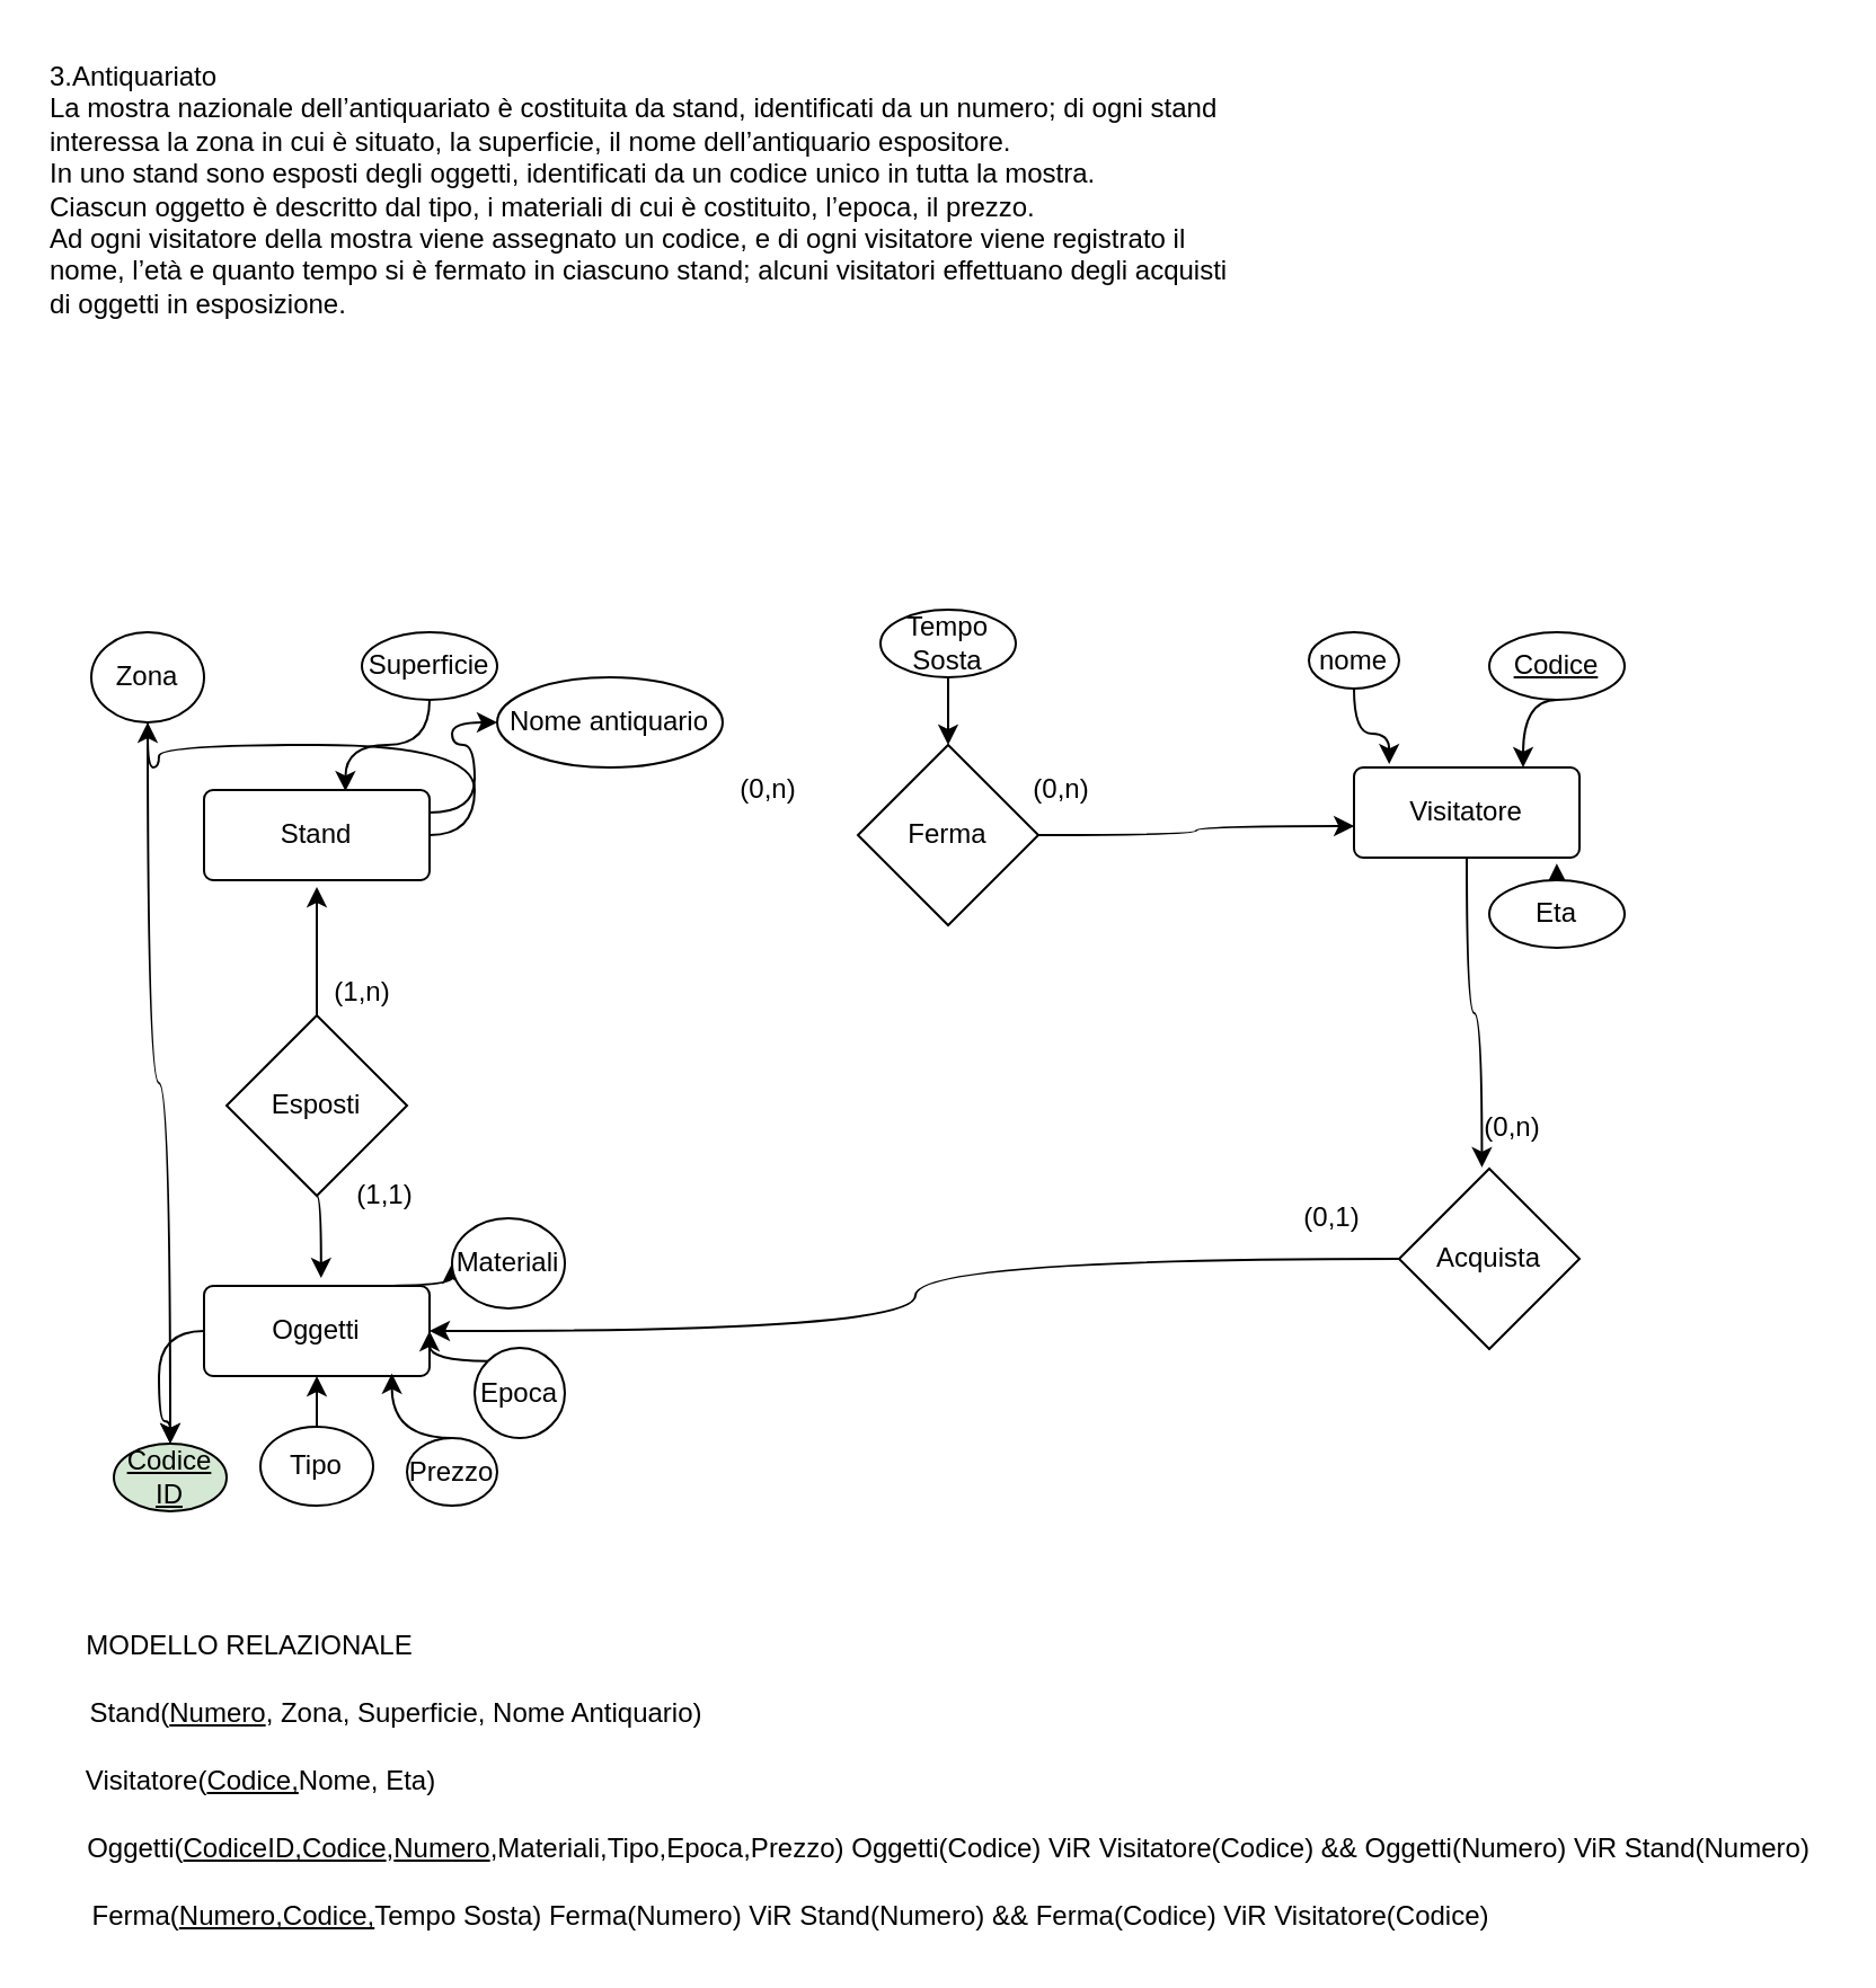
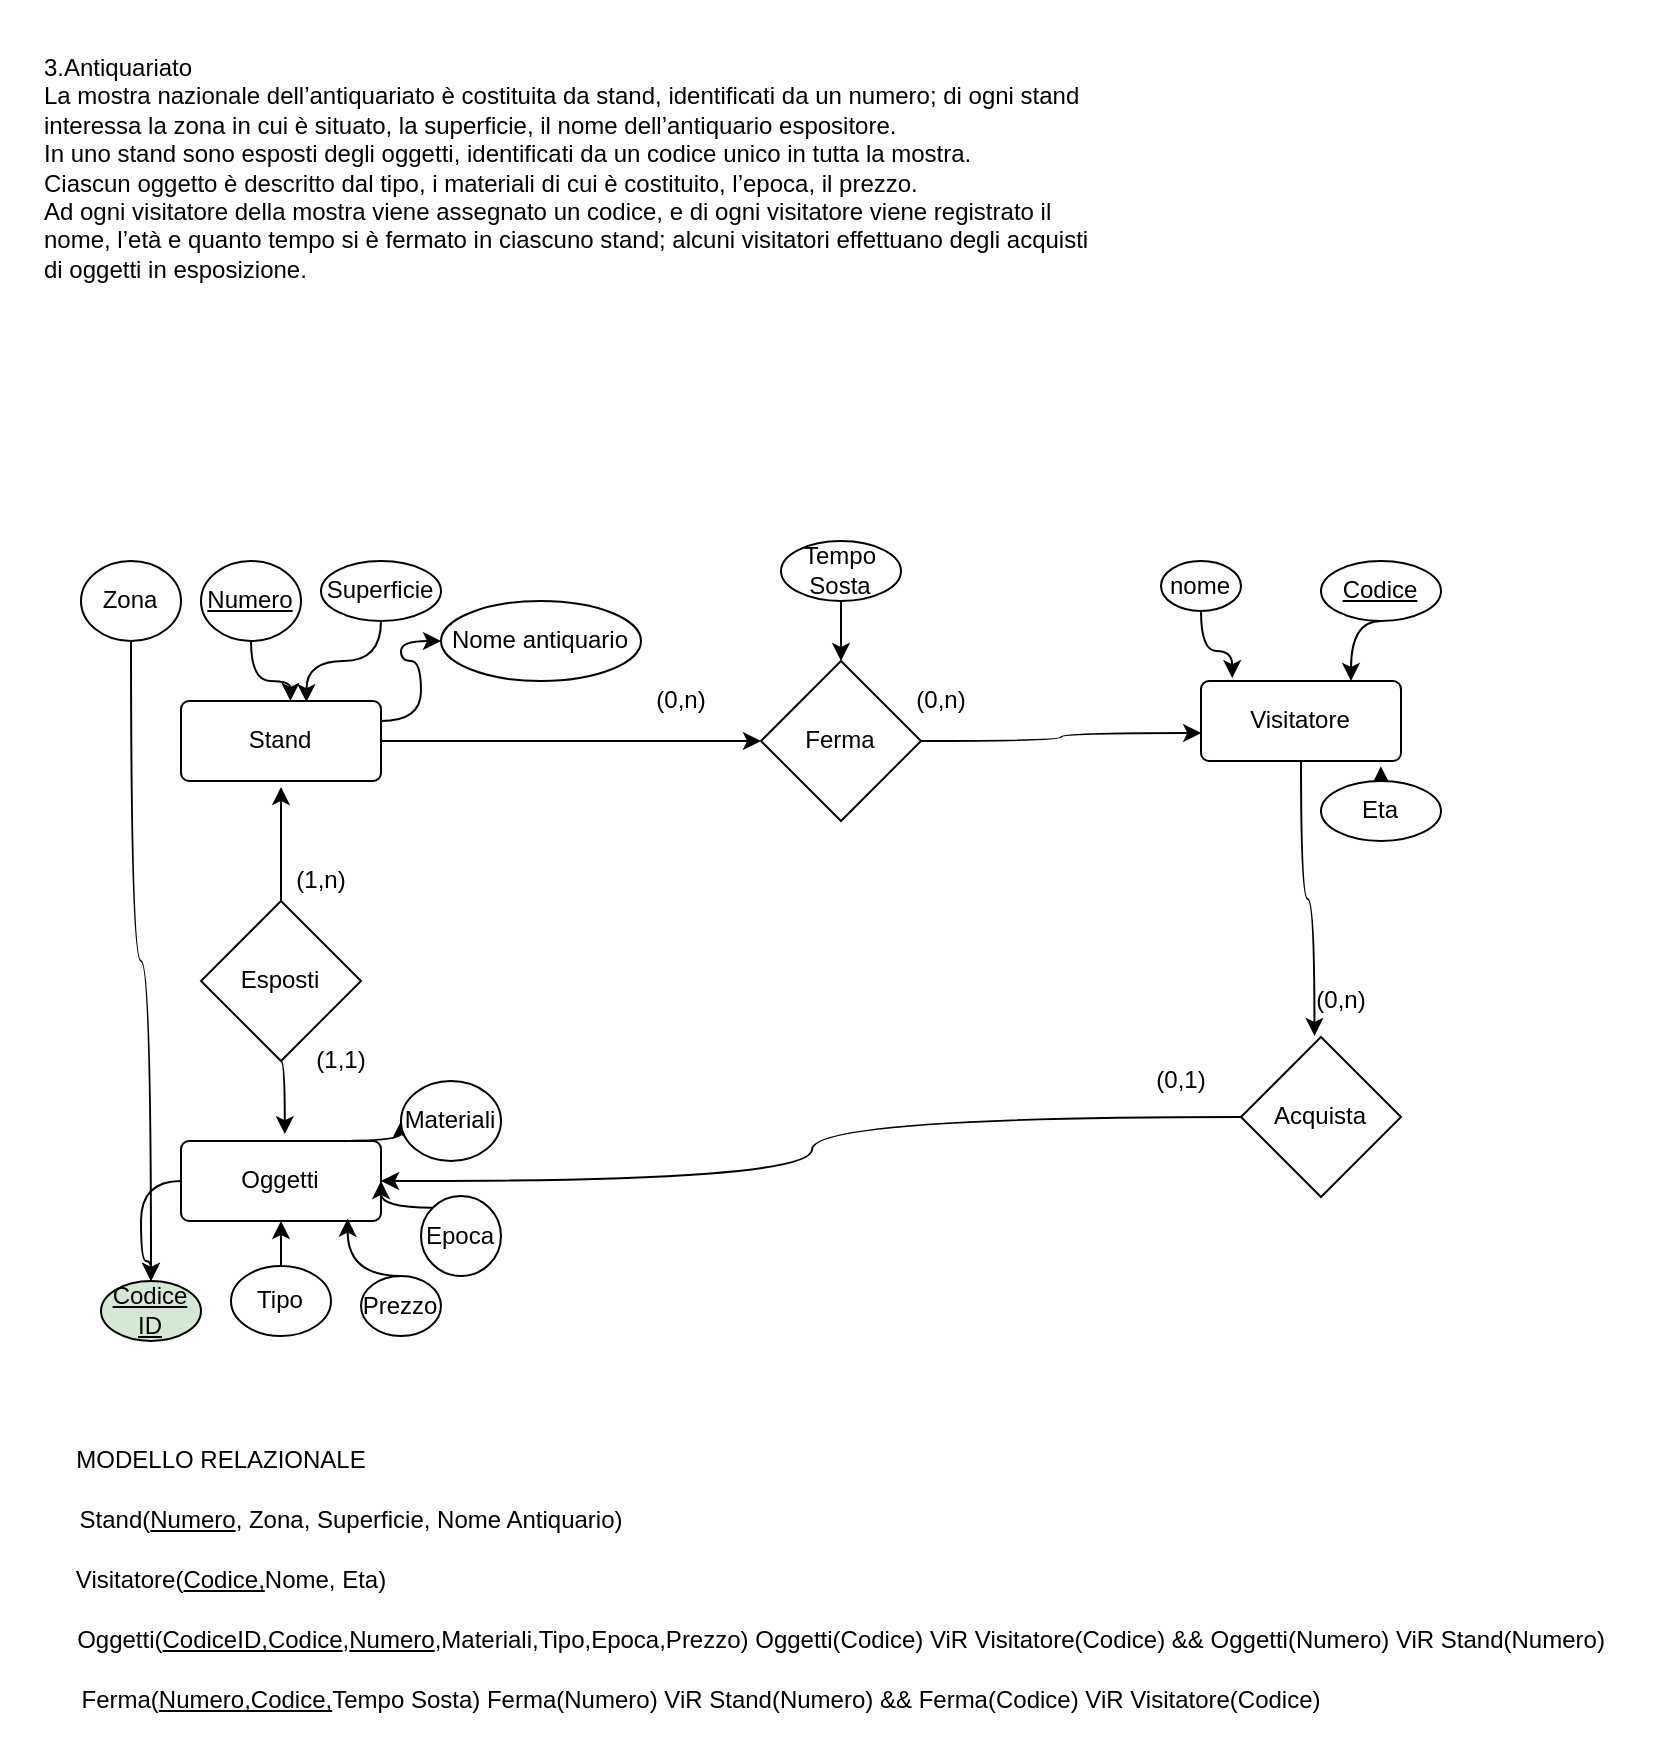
  <mxCell id="0" />
  <mxCell id="1" parent="0" />
  <mxCell id="2" value="3.Antiquariato&#10;La mostra nazionale dell’antiquariato è costituita da stand, identificati da un numero; di ogni stand&#10;interessa la zona in cui è situato, la superficie, il nome dell’antiquario espositore.&#10;In uno stand sono esposti degli oggetti, identificati da un codice unico in tutta la mostra.&#10;Ciascun oggetto è descritto dal tipo, i materiali di cui è costituito, l’epoca, il prezzo.&#10;Ad ogni visitatore della mostra viene assegnato un codice, e di ogni visitatore viene registrato il&#10;nome, l’età e quanto tempo si è fermato in ciascuno stand; alcuni visitatori effettuano degli acquisti&#10;di oggetti in esposizione." style="text;whiteSpace=wrap;html=1;fontSize=12;" vertex="1" parent="1"><mxGeometry width="550" height="140" as="geometry" x="20" y="20" /></mxCell>
  <mxCell id="3" style="edgeStyle=orthogonalEdgeStyle;curved=1;rounded=0;orthogonalLoop=1;jettySize=auto;html=1;exitX=1;exitY=0.25;exitDx=0;exitDy=0;entryX=0;entryY=0.5;entryDx=0;entryDy=0;fontSize=12;" edge="1" parent="1" source="5" target="12"><mxGeometry relative="1" as="geometry" /></mxCell>
- <mxCell id="4" style="edgeStyle=orthogonalEdgeStyle;curved=1;rounded=0;orthogonalLoop=1;jettySize=auto;html=1;exitX=1;exitY=0.5;exitDx=0;exitDy=0;fontSize=12;" edge="1" parent="1" source="5" target="7"><mxGeometry relative="1" as="geometry" /></mxCell>
+ <mxCell id="4" style="edgeStyle=orthogonalEdgeStyle;curved=1;rounded=0;orthogonalLoop=1;jettySize=auto;html=1;exitX=1;exitY=0.5;exitDx=0;exitDy=0;entryX=0;entryY=0.5;entryDx=0;entryDy=0;fontSize=12;" edge="1" parent="1" source="5" target="36"><mxGeometry relative="1" as="geometry" /></mxCell>
  <mxCell id="5" value="Stand" style="rounded=1;arcSize=10;whiteSpace=wrap;html=1;align=center;fontSize=12;" vertex="1" parent="1"><mxGeometry x="90" y="350" width="100" height="40" as="geometry" /></mxCell>
  <mxCell id="6" style="rounded=0;orthogonalLoop=1;jettySize=auto;html=1;exitX=0.5;exitY=1;exitDx=0;exitDy=0;fontSize=12;edgeStyle=orthogonalEdgeStyle;curved=1;" edge="1" parent="1" source="7" target="19"><mxGeometry relative="1" as="geometry" /></mxCell>
  <mxCell id="7" value="Zona" style="ellipse;whiteSpace=wrap;html=1;align=center;fontSize=12;" vertex="1" parent="1"><mxGeometry x="40" y="280" width="50" height="40" as="geometry" /></mxCell>
+ <mxCell id="8" style="rounded=0;orthogonalLoop=1;jettySize=auto;html=1;entryX=0.547;entryY=0;entryDx=0;entryDy=0;entryPerimeter=0;fontSize=12;edgeStyle=orthogonalEdgeStyle;curved=1;" edge="1" parent="1" source="9" target="5"><mxGeometry relative="1" as="geometry" /></mxCell>
+ <mxCell id="9" value="Numero" style="ellipse;whiteSpace=wrap;html=1;align=center;fontStyle=4;fontSize=12;" vertex="1" parent="1"><mxGeometry x="100" y="280" width="50" height="40" as="geometry" /></mxCell>
  <mxCell id="10" style="edgeStyle=orthogonalEdgeStyle;curved=1;rounded=0;orthogonalLoop=1;jettySize=auto;html=1;exitX=0.5;exitY=1;exitDx=0;exitDy=0;entryX=0.627;entryY=0.014;entryDx=0;entryDy=0;entryPerimeter=0;fontSize=12;" edge="1" parent="1" source="11" target="5"><mxGeometry relative="1" as="geometry" /></mxCell>
  <mxCell id="11" value="Superficie" style="ellipse;whiteSpace=wrap;html=1;align=center;fontSize=12;" vertex="1" parent="1"><mxGeometry x="160" y="280" width="60" height="30" as="geometry" /></mxCell>
  <mxCell id="12" value="Nome antiquario" style="ellipse;whiteSpace=wrap;html=1;align=center;fontSize=12;" vertex="1" parent="1"><mxGeometry x="220" y="300" width="100" height="40" as="geometry" /></mxCell>
  <mxCell id="13" style="edgeStyle=orthogonalEdgeStyle;curved=1;rounded=0;orthogonalLoop=1;jettySize=auto;html=1;exitX=0.5;exitY=1;exitDx=0;exitDy=0;entryX=0.519;entryY=-0.086;entryDx=0;entryDy=0;entryPerimeter=0;fontSize=12;" edge="1" parent="1" source="15" target="18"><mxGeometry relative="1" as="geometry" /></mxCell>
  <mxCell id="14" style="edgeStyle=orthogonalEdgeStyle;curved=1;rounded=0;orthogonalLoop=1;jettySize=auto;html=1;exitX=0.5;exitY=0;exitDx=0;exitDy=0;fontSize=12;" edge="1" parent="1" source="15"><mxGeometry relative="1" as="geometry"><mxPoint x="140" y="393" as="targetPoint" /><Array as="points"><mxPoint x="140" y="393" /></Array></mxGeometry></mxCell>
  <mxCell id="15" value="Esposti" style="rhombus;whiteSpace=wrap;html=1;fontSize=12;" vertex="1" parent="1"><mxGeometry x="100" y="450" width="80" height="80" as="geometry" /></mxCell>
  <mxCell id="16" style="edgeStyle=orthogonalEdgeStyle;curved=1;rounded=0;orthogonalLoop=1;jettySize=auto;html=1;exitX=0;exitY=0.5;exitDx=0;exitDy=0;entryX=0.5;entryY=0;entryDx=0;entryDy=0;fontSize=12;" edge="1" parent="1" source="18" target="19"><mxGeometry relative="1" as="geometry" /></mxCell>
  <mxCell id="17" style="edgeStyle=orthogonalEdgeStyle;curved=1;rounded=0;orthogonalLoop=1;jettySize=auto;html=1;exitX=0.75;exitY=0;exitDx=0;exitDy=0;entryX=0;entryY=0.5;entryDx=0;entryDy=0;fontSize=12;" edge="1" parent="1" source="18" target="22"><mxGeometry relative="1" as="geometry" /></mxCell>
  <mxCell id="18" value="Oggetti" style="rounded=1;arcSize=10;whiteSpace=wrap;html=1;align=center;fontSize=12;" vertex="1" parent="1"><mxGeometry x="90" y="570" width="100" height="40" as="geometry" /></mxCell>
  <mxCell id="19" value="Codice ID" style="ellipse;whiteSpace=wrap;html=1;align=center;fontStyle=4;fontSize=12;fillColor=#d5e8d4;" vertex="1" parent="1"><mxGeometry x="50" y="640" width="50" height="30" as="geometry" /></mxCell>
  <mxCell id="20" value="" style="edgeStyle=orthogonalEdgeStyle;curved=1;rounded=0;orthogonalLoop=1;jettySize=auto;html=1;fontSize=12;" edge="1" parent="1" source="21" target="18"><mxGeometry relative="1" as="geometry" /></mxCell>
  <mxCell id="21" value="Tipo" style="ellipse;whiteSpace=wrap;html=1;align=center;fontSize=12;" vertex="1" parent="1"><mxGeometry x="115" y="632.5" width="50" height="35" as="geometry" /></mxCell>
  <mxCell id="22" value="Materiali" style="ellipse;whiteSpace=wrap;html=1;align=center;fontSize=12;" vertex="1" parent="1"><mxGeometry x="200" y="540" width="50" height="40" as="geometry" /></mxCell>
  <mxCell id="23" style="edgeStyle=orthogonalEdgeStyle;curved=1;rounded=0;orthogonalLoop=1;jettySize=auto;html=1;exitX=0;exitY=0;exitDx=0;exitDy=0;entryX=1;entryY=0.5;entryDx=0;entryDy=0;fontSize=12;" edge="1" parent="1" source="24" target="18"><mxGeometry relative="1" as="geometry" /></mxCell>
  <mxCell id="24" value="Epoca" style="ellipse;whiteSpace=wrap;html=1;align=center;fontSize=12;" vertex="1" parent="1"><mxGeometry x="210" y="597.5" width="40" height="40" as="geometry" /></mxCell>
  <mxCell id="25" style="edgeStyle=orthogonalEdgeStyle;curved=1;rounded=0;orthogonalLoop=1;jettySize=auto;html=1;exitX=0.5;exitY=0;exitDx=0;exitDy=0;entryX=0.833;entryY=0.971;entryDx=0;entryDy=0;entryPerimeter=0;fontSize=12;" edge="1" parent="1" source="26" target="18"><mxGeometry relative="1" as="geometry" /></mxCell>
  <mxCell id="26" value="Prezzo" style="ellipse;whiteSpace=wrap;html=1;align=center;fontSize=12;" vertex="1" parent="1"><mxGeometry x="180" y="637.5" width="40" height="30" as="geometry" /></mxCell>
  <mxCell id="27" style="edgeStyle=orthogonalEdgeStyle;curved=1;rounded=0;orthogonalLoop=1;jettySize=auto;html=1;exitX=0.5;exitY=1;exitDx=0;exitDy=0;entryX=0.459;entryY=-0.007;entryDx=0;entryDy=0;entryPerimeter=0;fontSize=12;" edge="1" parent="1" source="28" target="40"><mxGeometry relative="1" as="geometry" /></mxCell>
  <mxCell id="28" value="Visitatore" style="rounded=1;arcSize=10;whiteSpace=wrap;html=1;align=center;fontSize=12;" vertex="1" parent="1"><mxGeometry x="600" y="340" width="100" height="40" as="geometry" /></mxCell>
  <mxCell id="29" style="edgeStyle=orthogonalEdgeStyle;curved=1;rounded=0;orthogonalLoop=1;jettySize=auto;html=1;exitX=0.5;exitY=1;exitDx=0;exitDy=0;entryX=0.75;entryY=0;entryDx=0;entryDy=0;fontSize=12;" edge="1" parent="1" source="30" target="28"><mxGeometry relative="1" as="geometry" /></mxCell>
  <mxCell id="30" value="Codice" style="ellipse;whiteSpace=wrap;html=1;align=center;fontStyle=4;fontSize=12;" vertex="1" parent="1"><mxGeometry x="660" y="280" width="60" height="30" as="geometry" /></mxCell>
  <mxCell id="31" style="edgeStyle=orthogonalEdgeStyle;curved=1;rounded=0;orthogonalLoop=1;jettySize=auto;html=1;entryX=0.156;entryY=-0.036;entryDx=0;entryDy=0;entryPerimeter=0;fontSize=12;" edge="1" parent="1" source="32" target="28"><mxGeometry relative="1" as="geometry" /></mxCell>
  <mxCell id="32" value="nome" style="ellipse;whiteSpace=wrap;html=1;align=center;fontSize=12;" vertex="1" parent="1"><mxGeometry x="580" y="280" width="40" height="25" as="geometry" /></mxCell>
  <mxCell id="33" style="edgeStyle=orthogonalEdgeStyle;curved=1;rounded=0;orthogonalLoop=1;jettySize=auto;html=1;exitX=0.5;exitY=0;exitDx=0;exitDy=0;entryX=0.899;entryY=1.064;entryDx=0;entryDy=0;entryPerimeter=0;fontSize=12;" edge="1" parent="1" source="34" target="28"><mxGeometry relative="1" as="geometry" /></mxCell>
  <mxCell id="34" value="Eta" style="ellipse;whiteSpace=wrap;html=1;align=center;fontSize=12;" vertex="1" parent="1"><mxGeometry x="660" y="390" width="60" height="30" as="geometry" /></mxCell>
  <mxCell id="35" style="edgeStyle=orthogonalEdgeStyle;curved=1;rounded=0;orthogonalLoop=1;jettySize=auto;html=1;exitX=1;exitY=0.5;exitDx=0;exitDy=0;entryX=0.001;entryY=0.65;entryDx=0;entryDy=0;entryPerimeter=0;fontSize=12;" edge="1" parent="1" source="36" target="28"><mxGeometry relative="1" as="geometry" /></mxCell>
  <mxCell id="36" value="Ferma" style="rhombus;whiteSpace=wrap;html=1;fontSize=12;" vertex="1" parent="1"><mxGeometry x="380" y="330" width="80" height="80" as="geometry" /></mxCell>
  <mxCell id="37" value="" style="edgeStyle=orthogonalEdgeStyle;curved=1;rounded=0;orthogonalLoop=1;jettySize=auto;html=1;fontSize=12;" edge="1" parent="1" source="38" target="36"><mxGeometry relative="1" as="geometry" /></mxCell>
  <mxCell id="38" value="Tempo &lt;br&gt;Sosta" style="ellipse;whiteSpace=wrap;html=1;align=center;fontSize=12;" vertex="1" parent="1"><mxGeometry x="390" y="270" width="60" height="30" as="geometry" /></mxCell>
  <mxCell id="39" style="edgeStyle=orthogonalEdgeStyle;curved=1;rounded=0;orthogonalLoop=1;jettySize=auto;html=1;exitX=0;exitY=0.5;exitDx=0;exitDy=0;fontSize=12;" edge="1" parent="1" source="40"><mxGeometry relative="1" as="geometry"><mxPoint x="190" y="590" as="targetPoint" /></mxGeometry></mxCell>
  <mxCell id="40" value="Acquista" style="rhombus;whiteSpace=wrap;html=1;fontSize=12;" vertex="1" parent="1"><mxGeometry x="620" y="518" width="80" height="80" as="geometry" /></mxCell>
  <mxCell id="41" value="(0,n)" style="text;html=1;align=center;verticalAlign=middle;resizable=0;points=[];autosize=1;strokeColor=none;fillColor=none;fontSize=12;" vertex="1" parent="1"><mxGeometry x="320" y="340" width="40" height="20" as="geometry" /></mxCell>
  <mxCell id="42" value="(0,n)" style="text;html=1;align=center;verticalAlign=middle;resizable=0;points=[];autosize=1;strokeColor=none;fillColor=none;fontSize=12;" vertex="1" parent="1"><mxGeometry x="450" y="340" width="40" height="20" as="geometry" /></mxCell>
  <mxCell id="43" value="(1,n)" style="text;html=1;align=center;verticalAlign=middle;resizable=0;points=[];autosize=1;strokeColor=none;fillColor=none;fontSize=12;" vertex="1" parent="1"><mxGeometry x="140" y="430" width="40" height="20" as="geometry" /></mxCell>
  <mxCell id="44" value="(1,1)" style="text;html=1;align=center;verticalAlign=middle;resizable=0;points=[];autosize=1;strokeColor=none;fillColor=none;fontSize=12;" vertex="1" parent="1"><mxGeometry x="150" y="520" width="40" height="20" as="geometry" /></mxCell>
  <mxCell id="45" value="(0,n)" style="text;html=1;align=center;verticalAlign=middle;resizable=0;points=[];autosize=1;strokeColor=none;fillColor=none;fontSize=12;" vertex="1" parent="1"><mxGeometry x="650" y="490" width="40" height="20" as="geometry" /></mxCell>
  <mxCell id="46" value="(0,1)" style="text;html=1;align=center;verticalAlign=middle;resizable=0;points=[];autosize=1;strokeColor=none;fillColor=none;fontSize=12;" vertex="1" parent="1"><mxGeometry x="570" y="530" width="40" height="20" as="geometry" /></mxCell>
  <mxCell id="47" value="MODELLO RELAZIONALE" style="text;html=1;align=center;verticalAlign=middle;resizable=0;points=[];autosize=1;strokeColor=none;fillColor=none;fontSize=12;" vertex="1" parent="1"><mxGeometry x="30" y="720" width="160" height="20" as="geometry" /></mxCell>
  <mxCell id="48" value="Stand(&lt;u&gt;Numero&lt;/u&gt;, Zona, Superficie, Nome Antiquario)" style="text;html=1;align=center;verticalAlign=middle;resizable=0;points=[];autosize=1;strokeColor=none;fillColor=none;fontSize=12;" vertex="1" parent="1"><mxGeometry x="30" y="750" width="290" height="20" as="geometry" /></mxCell>
  <mxCell id="49" value="Visitatore(&lt;u&gt;Codice,&lt;/u&gt;Nome, Eta)" style="text;html=1;align=center;verticalAlign=middle;resizable=0;points=[];autosize=1;strokeColor=none;fillColor=none;fontSize=12;" vertex="1" parent="1"><mxGeometry x="30" y="780" width="170" height="20" as="geometry" /></mxCell>
  <mxCell id="50" value="Oggetti(&lt;u&gt;CodiceID,Codice&lt;/u&gt;,&lt;u&gt;Numero&lt;/u&gt;,Materiali,Tipo,Epoca,Prezzo) Oggetti(Codice) ViR Visitatore(Codice) &amp;amp;&amp;amp; Oggetti(Numero) ViR Stand(Numero)" style="text;html=1;align=center;verticalAlign=middle;resizable=0;points=[];autosize=1;strokeColor=none;fillColor=none;fontSize=12;" vertex="1" parent="1"><mxGeometry x="30" y="810" width="780" height="20" as="geometry" /></mxCell>
  <mxCell id="51" value="Ferma(&lt;u&gt;Numero,Codice,&lt;/u&gt;Tempo Sosta) Ferma(Numero) ViR Stand(Numero) &amp;amp;&amp;amp; Ferma(Codice) ViR Visitatore(Codice)" style="text;html=1;align=center;verticalAlign=middle;resizable=0;points=[];autosize=1;strokeColor=none;fillColor=none;fontSize=12;" vertex="1" parent="1"><mxGeometry x="30" y="840" width="640" height="20" as="geometry" /></mxCell>
